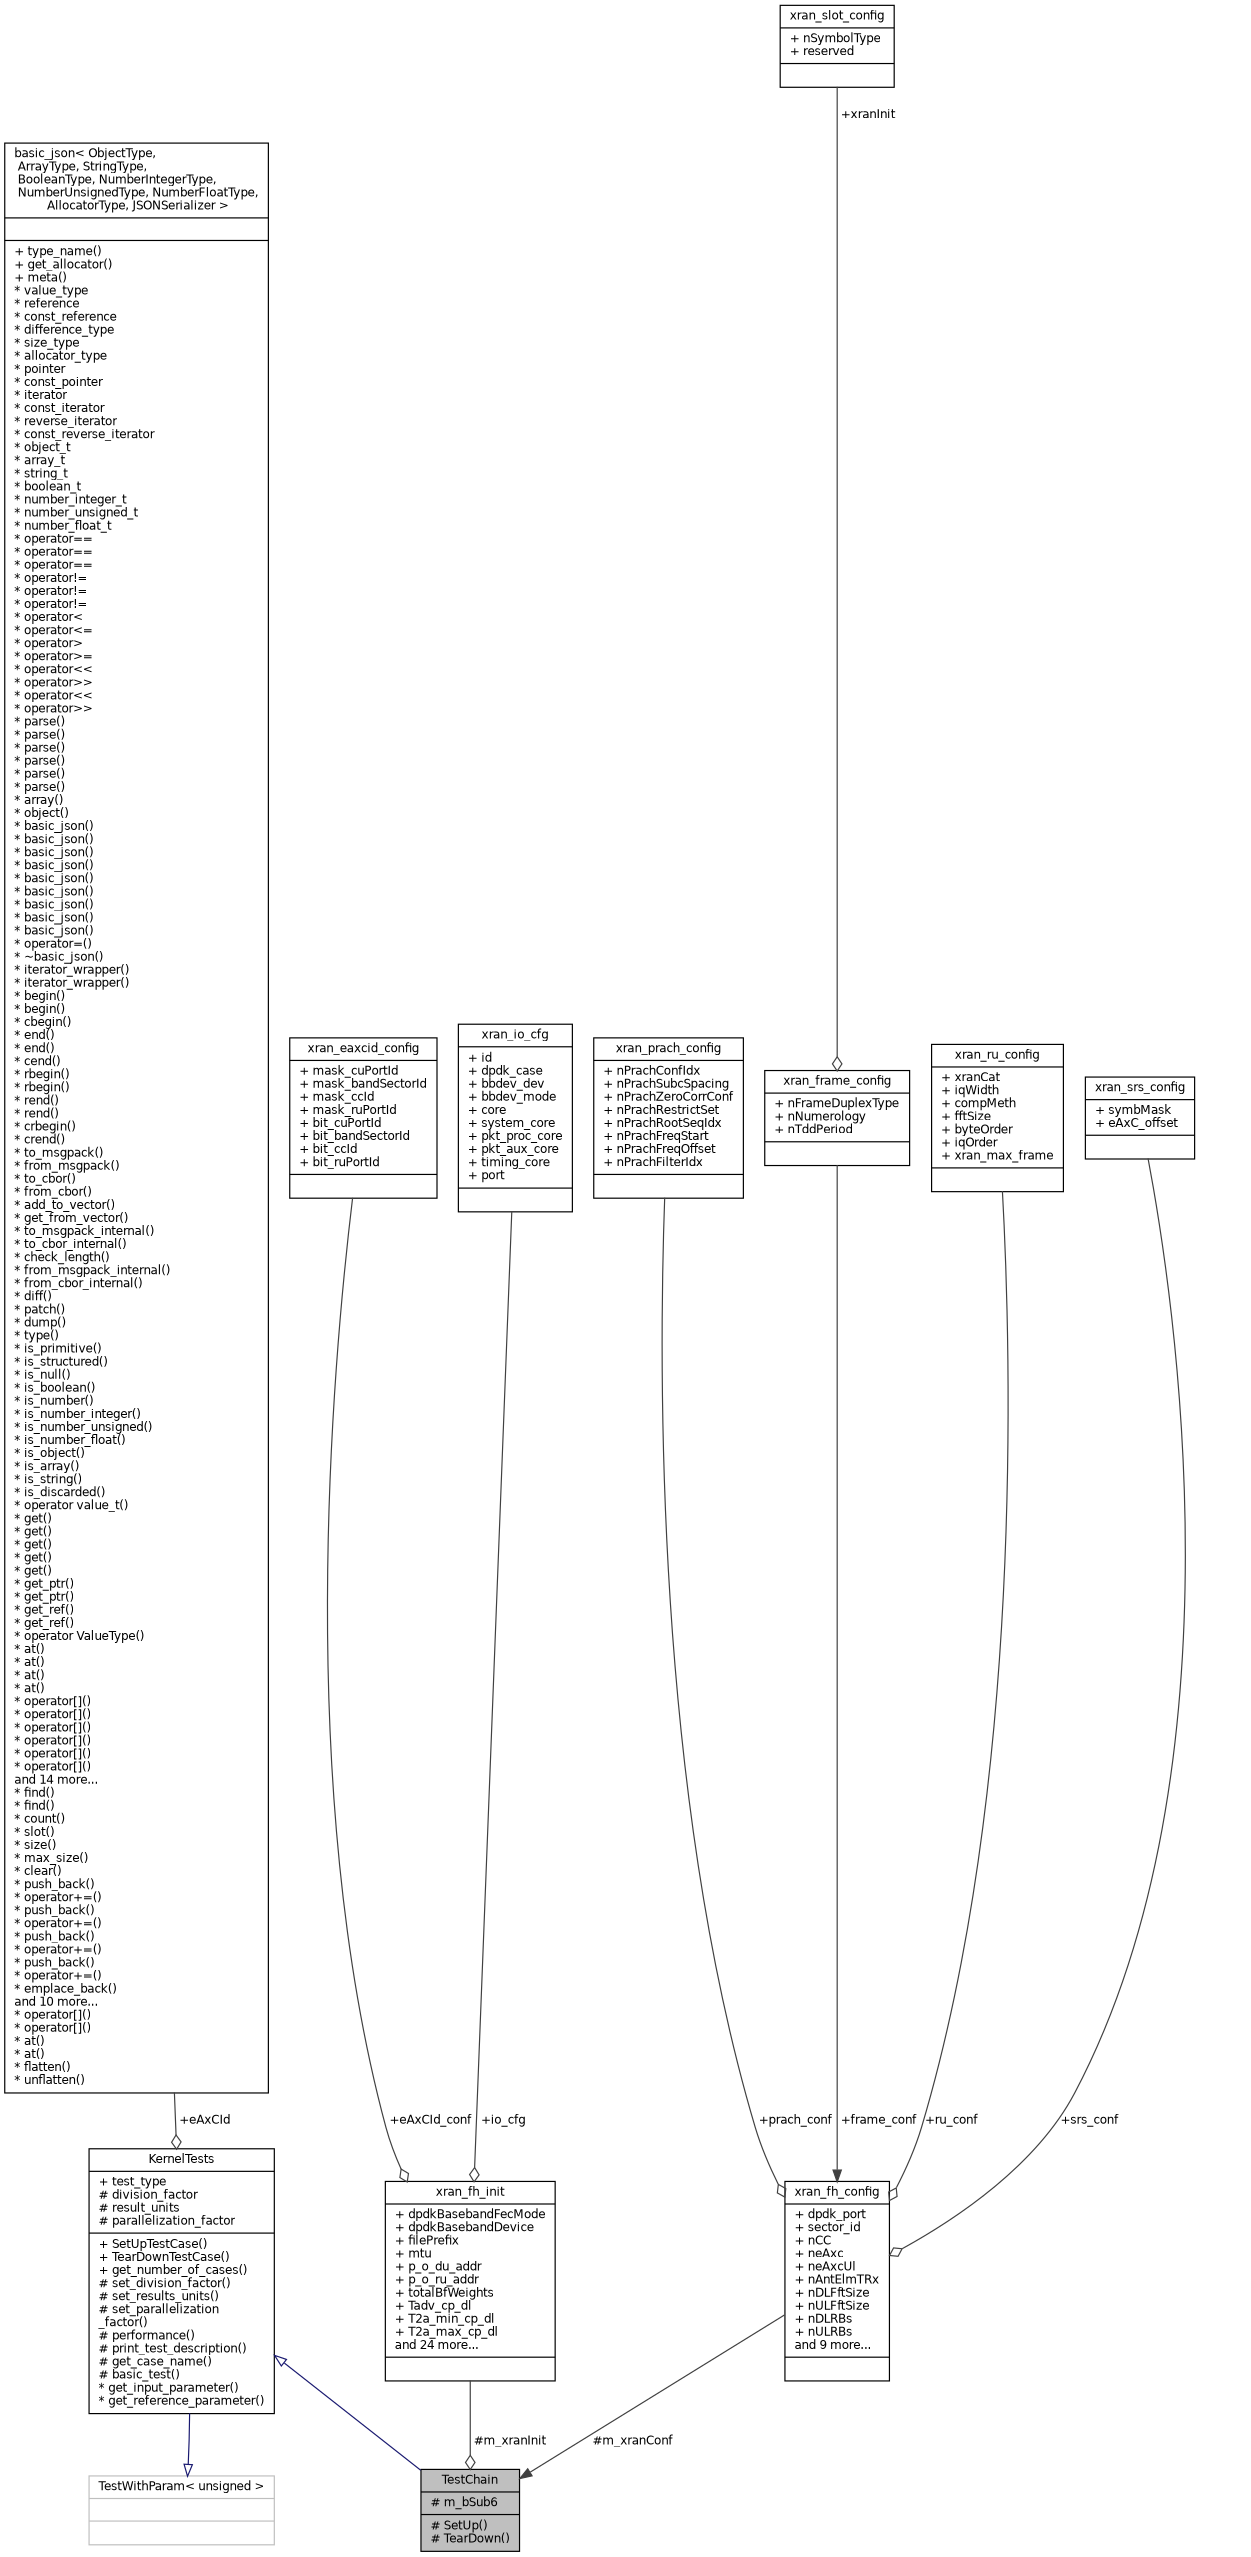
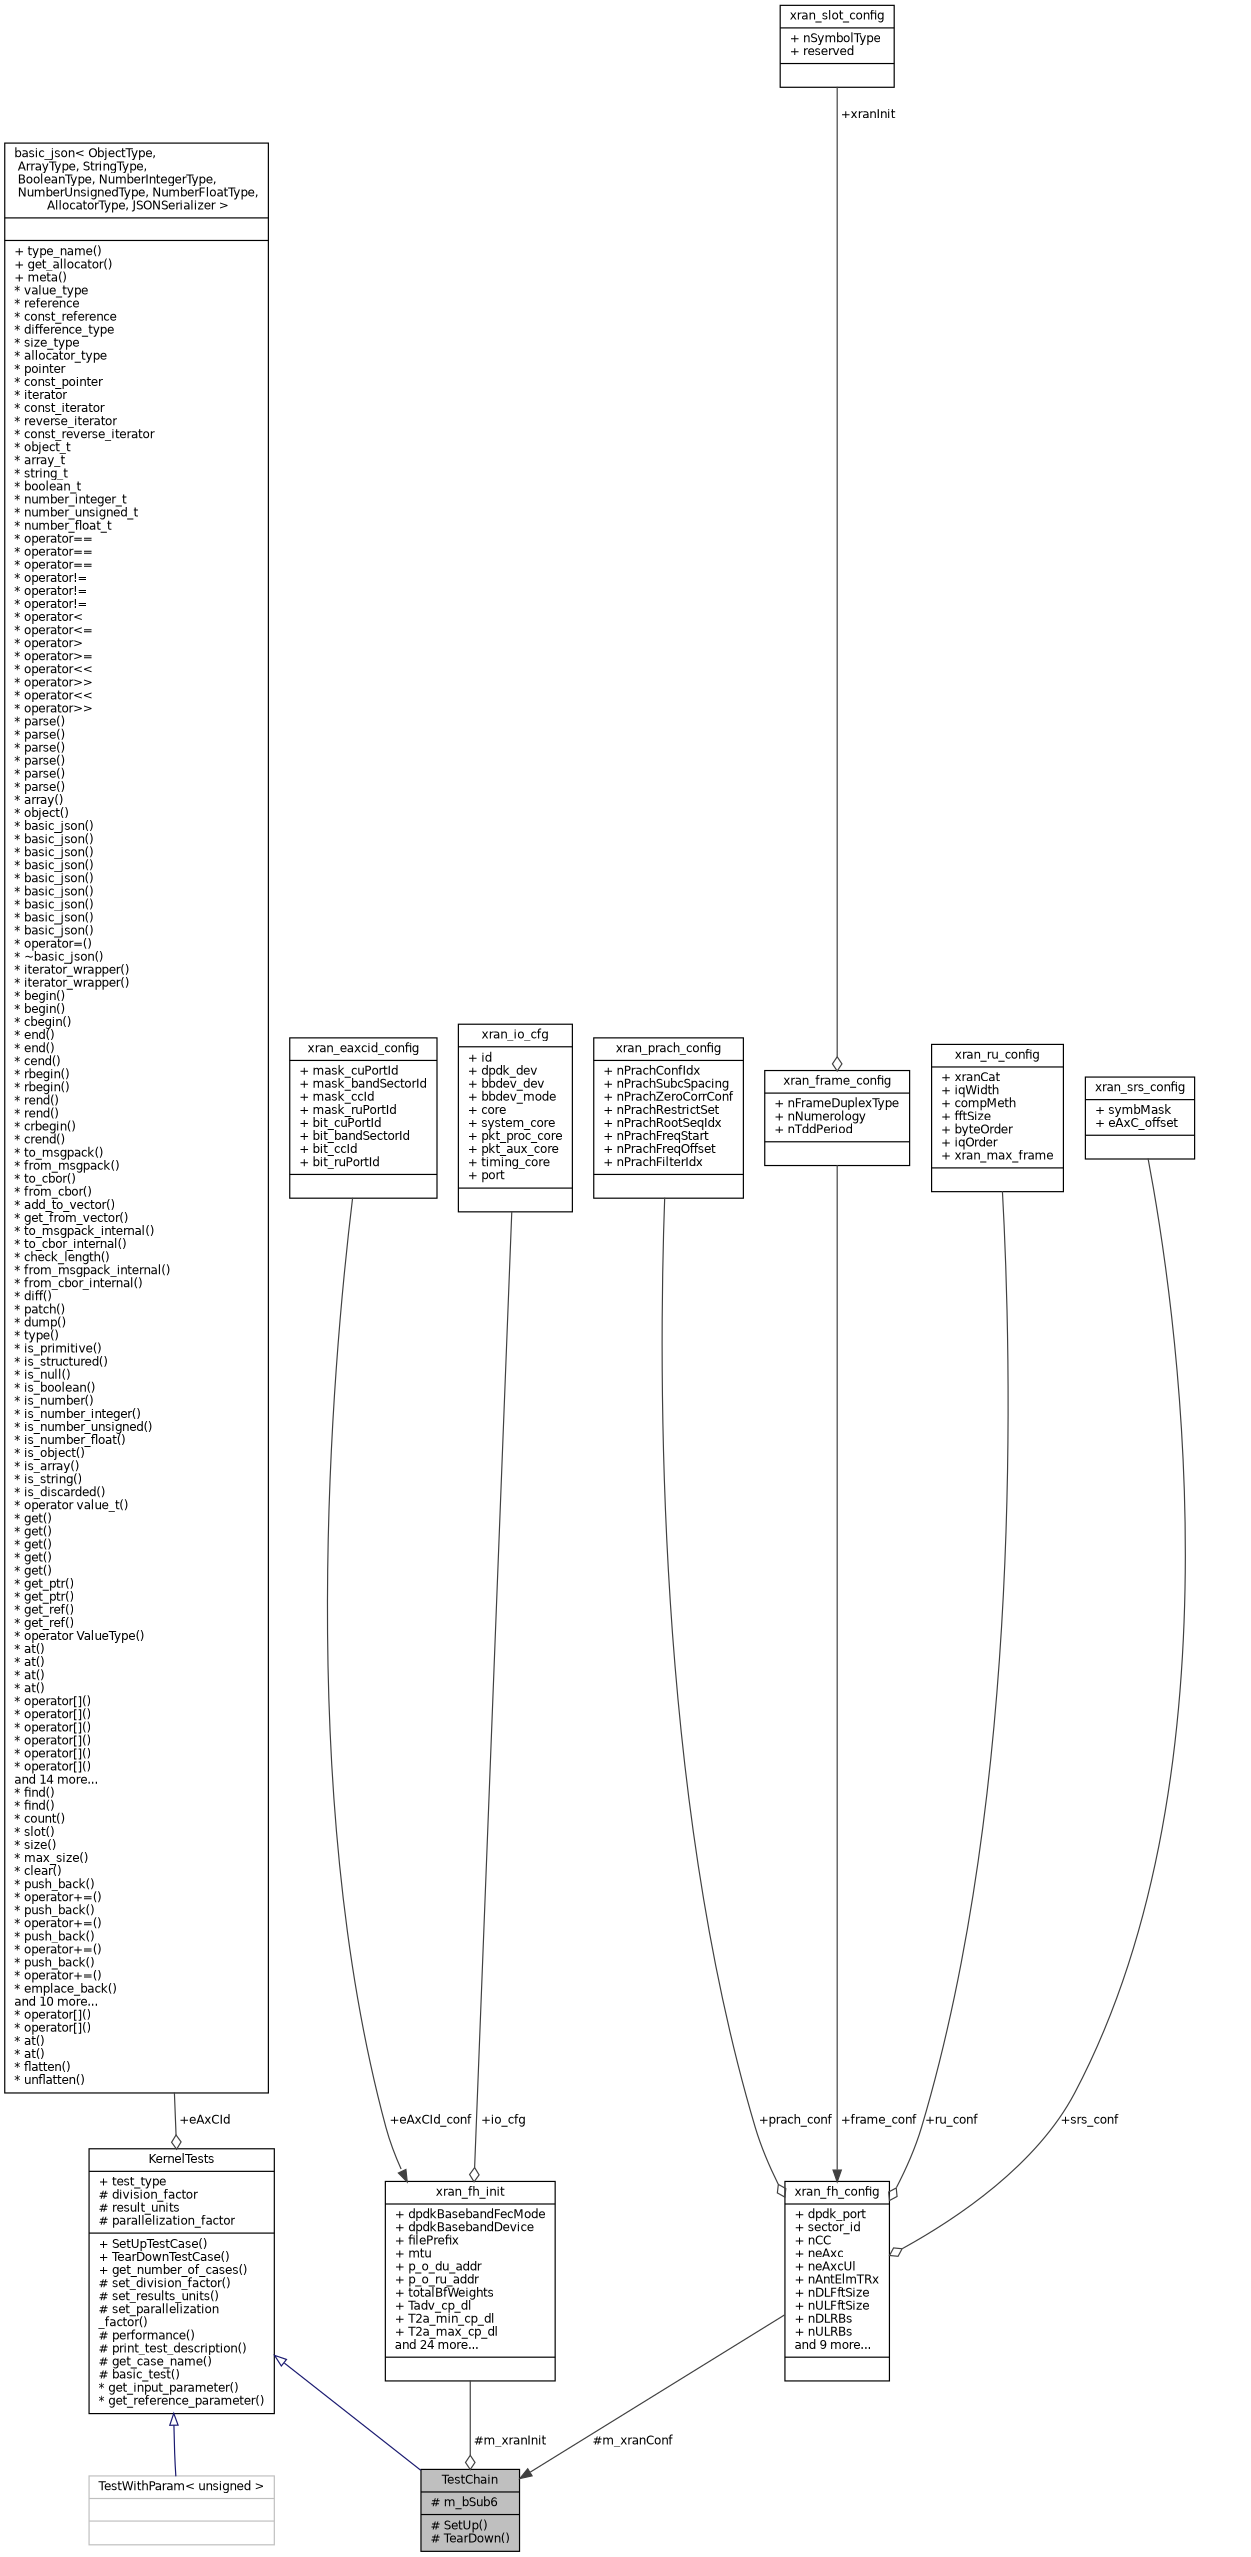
  digraph {
    node [color=black fillcolor=white fontname=Helvetica fontsize=10 shape=record style=filled]
    edge [color=grey25 fontname=Helvetica fontsize=10 labelfontname=Helvetica labelfontsize=10 style=solid arrowhead=odiamond]
    n1 [fillcolor=grey75 fontcolor=black height=0.2 label="{TestChain\n|# m_bSub6\l|# SetUp()\l# TearDown()\l}" width=0.4]
    n2 [height=0.2 label="{KernelTests\n|+ test_type\l# division_factor\l# result_units\l# parallelization_factor\l|+ SetUpTestCase()\l+ TearDownTestCase()\l+ get_number_of_cases()\l# set_division_factor()\l# set_results_units()\l# set_parallelization\l_factor()\l# performance()\l# print_test_description()\l# get_case_name()\l# basic_test()\l* get_input_parameter()\l* get_reference_parameter()\l}" width=0.4]
    n3 [color=grey75 height=0.2 label="{TestWithParam\< unsigned \>\n||}" width=0.4]
    n4 [height=0.2 label="{basic_json\< ObjectType,\l ArrayType, StringType,\l BooleanType, NumberIntegerType,\l NumberUnsignedType, NumberFloatType,\l AllocatorType, JSONSerializer \>\n||+ type_name()\l+ get_allocator()\l+ meta()\l* value_type\l* reference\l* const_reference\l* difference_type\l* size_type\l* allocator_type\l* pointer\l* const_pointer\l* iterator\l* const_iterator\l* reverse_iterator\l* const_reverse_iterator\l* object_t\l* array_t\l* string_t\l* boolean_t\l* number_integer_t\l* number_unsigned_t\l* number_float_t\l* operator==\l* operator==\l* operator==\l* operator!=\l* operator!=\l* operator!=\l* operator\<\l* operator\<=\l* operator\>\l* operator\>=\l* operator\<\<\l* operator\>\>\l* operator\<\<\l* operator\>\>\l* parse()\l* parse()\l* parse()\l* parse()\l* parse()\l* parse()\l* array()\l* object()\l* basic_json()\l* basic_json()\l* basic_json()\l* basic_json()\l* basic_json()\l* basic_json()\l* basic_json()\l* basic_json()\l* basic_json()\l* operator=()\l* ~basic_json()\l* iterator_wrapper()\l* iterator_wrapper()\l* begin()\l* begin()\l* cbegin()\l* end()\l* end()\l* cend()\l* rbegin()\l* rbegin()\l* rend()\l* rend()\l* crbegin()\l* crend()\l* to_msgpack()\l* from_msgpack()\l* to_cbor()\l* from_cbor()\l* add_to_vector()\l* get_from_vector()\l* to_msgpack_internal()\l* to_cbor_internal()\l* check_length()\l* from_msgpack_internal()\l* from_cbor_internal()\l* diff()\l* patch()\l* dump()\l* type()\l* is_primitive()\l* is_structured()\l* is_null()\l* is_boolean()\l* is_number()\l* is_number_integer()\l* is_number_unsigned()\l* is_number_float()\l* is_object()\l* is_array()\l* is_string()\l* is_discarded()\l* operator value_t()\l* get()\l* get()\l* get()\l* get()\l* get()\l* get_ptr()\l* get_ptr()\l* get_ref()\l* get_ref()\l* operator ValueType()\l* at()\l* at()\l* at()\l* at()\l* operator[]()\l* operator[]()\l* operator[]()\l* operator[]()\l* operator[]()\l* operator[]()\land 14 more...\l* find()\l* find()\l* count()\l* slot()\l* size()\l* max_size()\l* clear()\l* push_back()\l* operator+=()\l* push_back()\l* operator+=()\l* push_back()\l* operator+=()\l* push_back()\l* operator+=()\l* emplace_back()\land 10 more...\l* operator[]()\l* operator[]()\l* at()\l* at()\l* flatten()\l* unflatten()\l}" width=0.4]
    n5 [height=0.2 label="{xran_fh_init\n|+ dpdkBasebandFecMode\l+ dpdkBasebandDevice\l+ filePrefix\l+ mtu\l+ p_o_du_addr\l+ p_o_ru_addr\l+ totalBfWeights\l+ Tadv_cp_dl\l+ T2a_min_cp_dl\l+ T2a_max_cp_dl\land 24 more...\l|}" width=0.4]
    n6 [height=0.2 label="{xran_eaxcid_config\n|+ mask_cuPortId\l+ mask_bandSectorId\l+ mask_ccId\l+ mask_ruPortId\l+ bit_cuPortId\l+ bit_bandSectorId\l+ bit_ccId\l+ bit_ruPortId\l|}" width=0.4]
-   n7 [height=0.2 label="{xran_io_cfg\n|+ id\l+ dpdk_case\l+ bbdev_dev\l+ bbdev_mode\l+ core\l+ system_core\l+ pkt_proc_core\l+ pkt_aux_core\l+ timing_core\l+ port\l|}" width=0.4]
+   n7 [height=0.2 label="{xran_io_cfg\n|+ id\l+ dpdk_dev\l+ bbdev_dev\l+ bbdev_mode\l+ core\l+ system_core\l+ pkt_proc_core\l+ pkt_aux_core\l+ timing_core\l+ port\l|}" width=0.4]
    n8 [height=0.2 label="{xran_fh_config\n|+ dpdk_port\l+ sector_id\l+ nCC\l+ neAxc\l+ neAxcUl\l+ nAntElmTRx\l+ nDLFftSize\l+ nULFftSize\l+ nDLRBs\l+ nULRBs\land 9 more...\l|}" width=0.4]
    n9 [height=0.2 label="{xran_prach_config\n|+ nPrachConfIdx\l+ nPrachSubcSpacing\l+ nPrachZeroCorrConf\l+ nPrachRestrictSet\l+ nPrachRootSeqIdx\l+ nPrachFreqStart\l+ nPrachFreqOffset\l+ nPrachFilterIdx\l|}" width=0.4]
    n10 [height=0.2 label="{xran_frame_config\n|+ nFrameDuplexType\l+ nNumerology\l+ nTddPeriod\l|}" width=0.4]
    n11 [height=0.2 label="{xran_slot_config\n|+ nSymbolType\l+ reserved\l|}" width=0.4]
    n12 [height=0.2 label="{xran_ru_config\n|+ xranCat\l+ iqWidth\l+ compMeth\l+ fftSize\l+ byteOrder\l+ iqOrder\l+ xran_max_frame\l|}" width=0.4]
    n13 [height=0.2 label="{xran_srs_config\n|+ symbMask\l+ eAxC_offset\l|}" width=0.4]
    n2 -> n1 [arrowtail=onormal color=midnightblue dir=back arrowhead=""]
-   n3 -> n2 [arrowtail=onormal color=midnightblue dir=back arrowhead=""]
+   n2 -> n3 [arrowtail=onormal color=midnightblue dir=back arrowhead=""]
    n4 -> n2 [label=" +eAxCId"]
    n5 -> n1 [label=" #m_xranInit"]
-   n6 -> n5 [label=" +eAxCId_conf"]
+   n6 -> n5 [arrowhead=normal label=" +eAxCId_conf"]
    n7 -> n5 [label=" +io_cfg"]
    n8 -> n1 [arrowhead=normal label=" #m_xranConf"]
    n9 -> n8 [label=" +prach_conf"]
    n10 -> n8 [arrowhead=normal label=" +frame_conf"]
    n11 -> n10 [label=" +xranInit"]
    n12 -> n8 [label=" +ru_conf"]
    n13 -> n8 [label=" +srs_conf"]
  }
